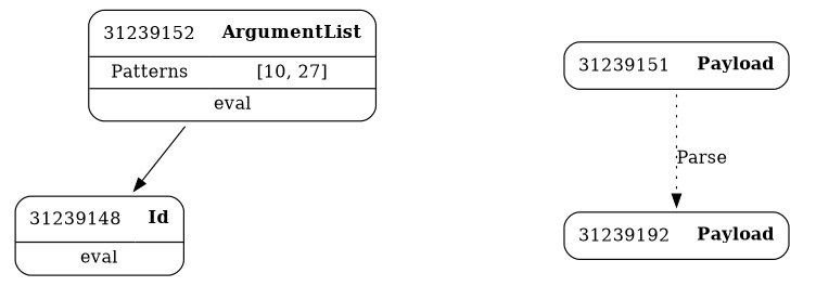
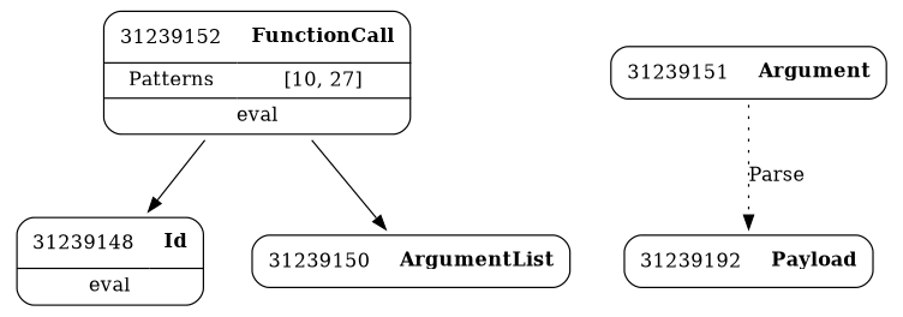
  digraph {
    node [shape=none]
    edge [weight=2]
    n1 [label=<<TABLE border='1' cellspacing='0' cellpadding='10' style='rounded' ><TR><TD border='0'>31239148</TD><TD border='0'><B>Id</B></TD></TR><HR/><TR><TD border='0' cellpadding='5' colspan='2'>eval</TD></TR></TABLE>>]
-   n3 [label=<<TABLE border='1' cellspacing='0' cellpadding='10' style='rounded' ><TR><TD border='0'>31239151</TD><TD border='0'><B>Payload</B></TD></TR></TABLE>>]
+   n2 [label=<<TABLE border='1' cellspacing='0' cellpadding='10' style='rounded' ><TR><TD border='0'>31239150</TD><TD border='0'><B>ArgumentList</B></TD></TR></TABLE>>]
+   n3 [label=<<TABLE border='1' cellspacing='0' cellpadding='10' style='rounded' ><TR><TD border='0'>31239151</TD><TD border='0'><B>Argument</B></TD></TR></TABLE>>]
    n4 [label=<<TABLE border='1' cellspacing='0' cellpadding='10' style='rounded' ><TR><TD border='0'>31239192</TD><TD border='0'><B>Payload</B></TD></TR></TABLE>>]
-   n5 [label=<<TABLE border='1' cellspacing='0' cellpadding='10' style='rounded' ><TR><TD border='0'>31239152</TD><TD border='0'><B>ArgumentList</B></TD></TR><HR/><TR><TD border='0' cellpadding='5'>Patterns</TD><TD border='0' cellpadding='5'>[10, 27]</TD></TR><HR/><TR><TD border='0' cellpadding='5' colspan='2'>eval</TD></TR></TABLE>>]
+   n5 [label=<<TABLE border='1' cellspacing='0' cellpadding='10' style='rounded' ><TR><TD border='0'>31239152</TD><TD border='0'><B>FunctionCall</B></TD></TR><HR/><TR><TD border='0' cellpadding='5'>Patterns</TD><TD border='0' cellpadding='5'>[10, 27]</TD></TR><HR/><TR><TD border='0' cellpadding='5' colspan='2'>eval</TD></TR></TABLE>>]
    n3 -> n4 [label=Parse style=dotted weight=""]
    n5 -> n1
+   n5 -> n2
  }
